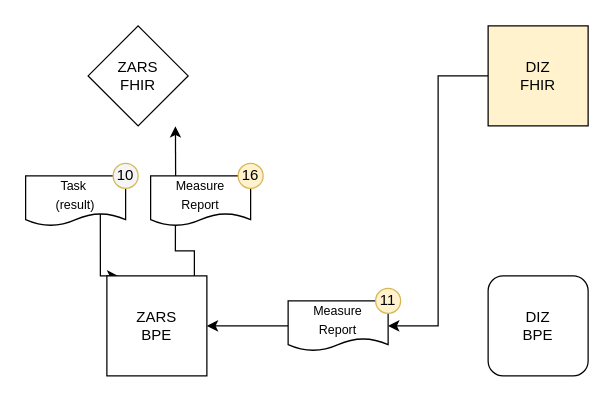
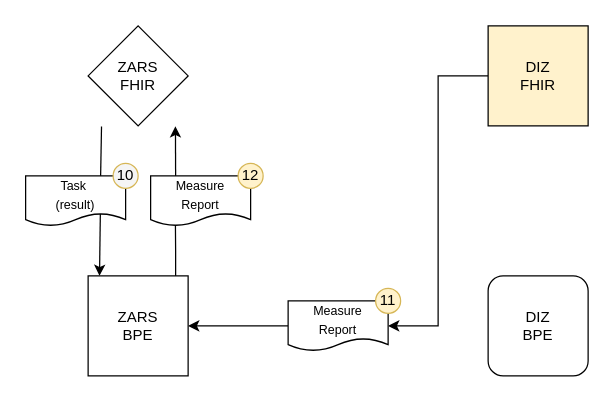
  <mxCell id="0" />
  <mxCell id="1" parent="0" />
+ <mxCell id="2" style="edgeStyle=orthogonalEdgeStyle;rounded=0;orthogonalLoop=1;jettySize=auto;html=1;exitX=0.134;exitY=1.007;exitDx=0;exitDy=0;entryX=0.75;entryY=0;entryDx=0;entryDy=0;startArrow=none;startFill=0;endArrow=none;endFill=0;exitPerimeter=0;" parent="1" source="3" target="15" edge="1"><mxGeometry relative="1" as="geometry" /></mxCell>
  <mxCell id="3" value="ZARS&lt;br&gt;FHIR" style="rhombus;whiteSpace=wrap;html=1;aspect=fixed;" parent="1" vertex="1"><mxGeometry x="70" y="20" width="80" height="80" as="geometry" /></mxCell>
  <mxCell id="4" style="edgeStyle=orthogonalEdgeStyle;rounded=0;orthogonalLoop=1;jettySize=auto;html=1;exitX=0.875;exitY=0.002;exitDx=0;exitDy=0;entryX=0.248;entryY=0.994;entryDx=0;entryDy=0;entryPerimeter=0;startArrow=none;startFill=0;endArrow=none;endFill=0;exitPerimeter=0;" parent="1" source="6" target="11" edge="1"><mxGeometry relative="1" as="geometry" /></mxCell>
  <mxCell id="5" style="edgeStyle=orthogonalEdgeStyle;rounded=0;orthogonalLoop=1;jettySize=auto;html=1;exitX=0.114;exitY=0;exitDx=0;exitDy=0;startArrow=classic;startFill=1;endArrow=none;endFill=0;exitPerimeter=0;entryX=0.747;entryY=0.761;entryDx=0;entryDy=0;entryPerimeter=0;" parent="1" source="6" target="15" edge="1"><mxGeometry relative="1" as="geometry"><mxPoint x="89.935" y="190" as="targetPoint" /><Array as="points"><mxPoint x="80" y="220" /></Array></mxGeometry></mxCell>
- <mxCell id="6" value="ZARS&lt;br&gt;BPE" style="whiteSpace=wrap;html=1;aspect=fixed;" parent="1" vertex="1"><mxGeometry x="85" y="220" width="80" height="80" as="geometry" /></mxCell>
+ <mxCell id="6" value="ZARS&lt;br&gt;BPE" style="whiteSpace=wrap;html=1;aspect=fixed;" parent="1" vertex="1"><mxGeometry x="70" y="220" width="80" height="80" as="geometry" /></mxCell>
  <mxCell id="7" style="edgeStyle=orthogonalEdgeStyle;rounded=0;orthogonalLoop=1;jettySize=auto;html=1;exitX=0;exitY=0.5;exitDx=0;exitDy=0;entryX=1;entryY=0.5;entryDx=0;entryDy=0;startArrow=none;startFill=0;endArrow=classic;endFill=1;" parent="1" source="8" target="14" edge="1"><mxGeometry relative="1" as="geometry" /></mxCell>
  <mxCell id="8" value="DIZ&lt;br&gt;FHIR" style="whiteSpace=wrap;html=1;aspect=fixed;fillColor=#fff2cc;" parent="1" vertex="1"><mxGeometry x="390" y="20" width="80" height="80" as="geometry" /></mxCell>
  <mxCell id="9" value="DIZ&lt;br&gt;BPE" style="whiteSpace=wrap;html=1;aspect=fixed;rounded=1;" parent="1" vertex="1"><mxGeometry x="390" y="220" width="80" height="80" as="geometry" /></mxCell>
  <mxCell id="10" style="edgeStyle=orthogonalEdgeStyle;rounded=0;orthogonalLoop=1;jettySize=auto;html=1;exitX=0.25;exitY=0;exitDx=0;exitDy=0;startArrow=none;startFill=0;endArrow=classic;endFill=1;entryX=0.873;entryY=1.004;entryDx=0;entryDy=0;entryPerimeter=0;" parent="1" source="11" target="3" edge="1"><mxGeometry relative="1" as="geometry"><mxPoint x="140" y="110" as="targetPoint" /></mxGeometry></mxCell>
  <mxCell id="11" value="&lt;font style=&quot;font-size: 10px&quot;&gt;Measure&lt;br&gt;Report&lt;/font&gt;" style="shape=document;whiteSpace=wrap;html=1;boundedLbl=1;size=0.25;" parent="1" vertex="1"><mxGeometry x="120" y="140" width="80" height="40" as="geometry" /></mxCell>
- <mxCell id="12" value="16" style="ellipse;whiteSpace=wrap;html=1;aspect=fixed;fillColor=#fff2cc;strokeColor=#d6b656;" parent="1" vertex="1"><mxGeometry x="190" y="130" width="20" height="20" as="geometry" /></mxCell>
+ <mxCell id="12" value="12" style="ellipse;whiteSpace=wrap;html=1;aspect=fixed;fillColor=#fff2cc;strokeColor=#d6b656;" parent="1" vertex="1"><mxGeometry x="190" y="130" width="20" height="20" as="geometry" /></mxCell>
  <mxCell id="13" style="edgeStyle=orthogonalEdgeStyle;rounded=0;orthogonalLoop=1;jettySize=auto;html=1;exitX=0;exitY=0.5;exitDx=0;exitDy=0;entryX=1;entryY=0.5;entryDx=0;entryDy=0;startArrow=none;startFill=0;endArrow=classic;endFill=1;" parent="1" source="14" target="6" edge="1"><mxGeometry relative="1" as="geometry" /></mxCell>
  <mxCell id="14" value="&lt;font style=&quot;font-size: 10px&quot;&gt;Measure&lt;br&gt;Report&lt;/font&gt;" style="shape=document;whiteSpace=wrap;html=1;boundedLbl=1;size=0.25;" parent="1" vertex="1"><mxGeometry x="230" y="240" width="80" height="40" as="geometry" /></mxCell>
  <mxCell id="15" value="&lt;font style=&quot;font-size: 10px&quot;&gt;Task&amp;nbsp;&lt;br&gt;(result)&lt;/font&gt;" style="shape=document;whiteSpace=wrap;html=1;boundedLbl=1;size=0.25;" parent="1" vertex="1"><mxGeometry x="20" y="140" width="80" height="40" as="geometry" /></mxCell>
  <mxCell id="16" value="10" style="ellipse;whiteSpace=wrap;html=1;aspect=fixed;fillColor=#f5f5f5;strokeColor=#d6b656;" parent="1" vertex="1"><mxGeometry x="90" y="130" width="20" height="20" as="geometry" /></mxCell>
  <mxCell id="17" value="11" style="ellipse;whiteSpace=wrap;html=1;aspect=fixed;fillColor=#fff2cc;strokeColor=#d6b656;" parent="1" vertex="1"><mxGeometry x="300" y="230" width="20" height="20" as="geometry" /></mxCell>
